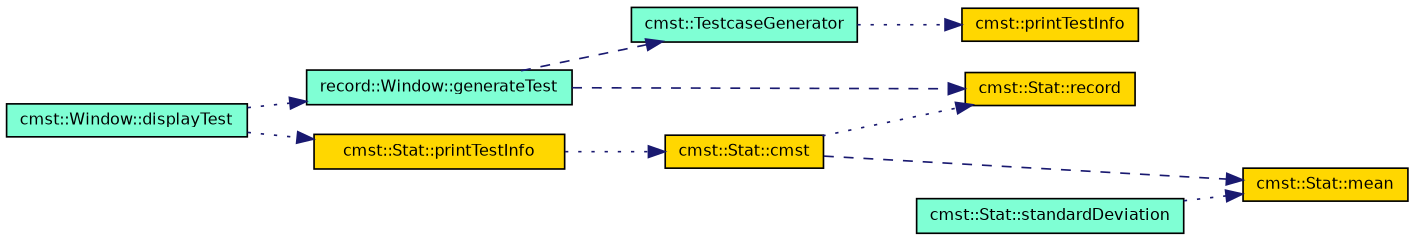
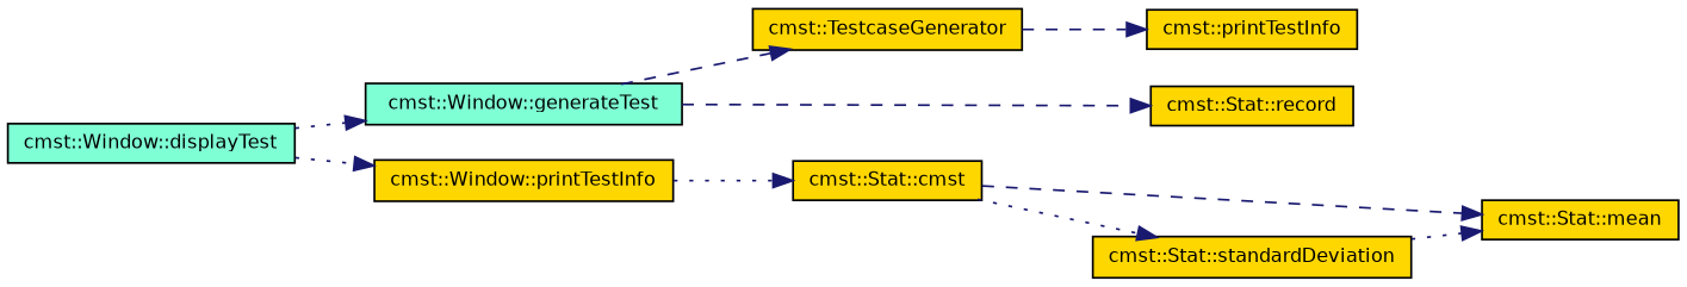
  digraph {
    rankdir=LR
    node [color=black fillcolor=gold fontname=Helvetica fontsize=10 shape=record style=filled]
    edge [color=midnightblue fontname=Helvetica fontsize=10 labelfontname=Helvetica labelfontsize=10 style=dotted]
    n1 [fillcolor=aquamarine fontcolor=black height=0.2 label="cmst::Window::displayTest" width=0.4]
-   n2 [fillcolor=aquamarine height=0.2 label="record::Window::generateTest" width=0.4]
-   n3 [height=0.2 label="cmst::Stat::printTestInfo" width=0.4]
-   n4 [fillcolor=aquamarine height=0.2 label="cmst::TestcaseGenerator" width=0.4]
+   n2 [fillcolor=aquamarine height=0.2 label="cmst::Window::generateTest" width=0.4]
+   n3 [height=0.2 label="cmst::Window::printTestInfo" width=0.4]
+   n4 [height=0.2 label="cmst::TestcaseGenerator" width=0.4]
    n5 [height=0.2 label="cmst::Stat::record" width=0.4]
    n6 [height=0.2 label="cmst::Stat::cmst" width=0.4]
    n7 [height=0.2 label="cmst::printTestInfo" width=0.4]
    n8 [height=0.2 label="cmst::Stat::mean" width=0.4]
-   n9 [fillcolor=aquamarine height=0.2 label="cmst::Stat::standardDeviation" width=0.4]
+   n9 [height=0.2 label="cmst::Stat::standardDeviation" width=0.4]
    n1 -> n2
    n1 -> n3
    n2 -> n4 [style=dashed]
    n2 -> n5 [style=dashed]
    n3 -> n6
-   n4 -> n7
+   n4 -> n7 [style=dashed]
    n6 -> n8 [style=dashed]
-   n6 -> n5
+   n6 -> n9
    n9 -> n8
  }
